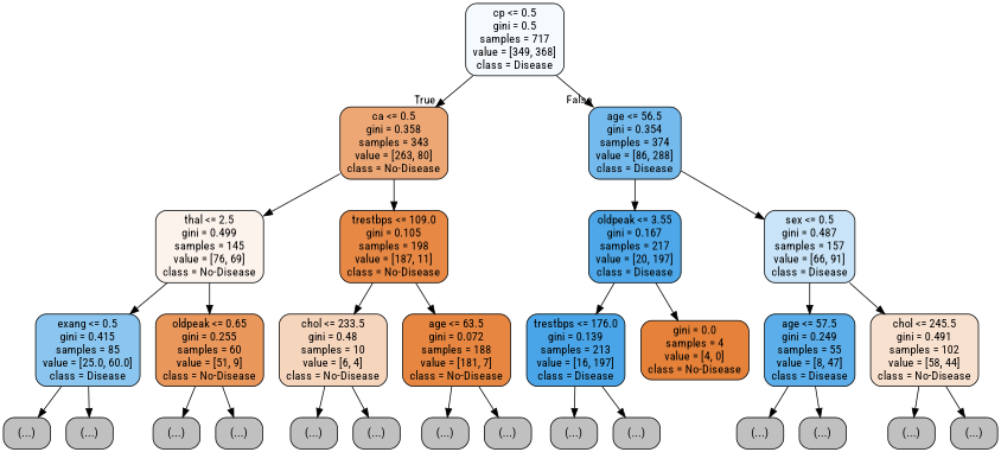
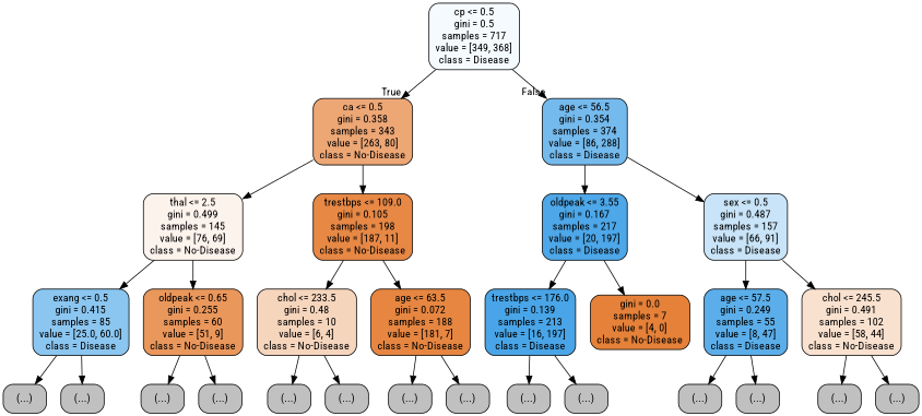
  digraph {
    fontname="Roboto Condensed"
    node [color=black fillcolor="#C0C0C0" fontname="Roboto Condensed" shape=box style="filled, rounded"]
    edge [fontname="Roboto Condensed"]
    n1 [fillcolor="#f5fafe" label="cp <= 0.5\ngini = 0.5\nsamples = 717\nvalue = [349, 368]\nclass = Disease"]
    n2 [fillcolor="#eda775" label="ca <= 0.5\ngini = 0.358\nsamples = 343\nvalue = [263, 80]\nclass = No‑Disease"]
    n3 [fillcolor="#74baed" label="age <= 56.5\ngini = 0.354\nsamples = 374\nvalue = [86, 288]\nclass = Disease"]
    n4 [fillcolor="#fdf3ed" label="thal <= 2.5\ngini = 0.499\nsamples = 145\nvalue = [76, 69]\nclass = No‑Disease"]
    n5 [fillcolor="#e78845" label="trestbps <= 109.0\ngini = 0.105\nsamples = 198\nvalue = [187, 11]\nclass = No‑Disease"]
    n6 [fillcolor="#8bc6f0" label="exang <= 0.5\ngini = 0.415\nsamples = 85\nvalue = [25.0, 60.0]\nclass = Disease"]
    n7 [fillcolor="#ea975c" label="oldpeak <= 0.65\ngini = 0.255\nsamples = 60\nvalue = [51, 9]\nclass = No‑Disease"]
    n8 [label="(...)"]
    n9 [label="(...)"]
    n10 [label="(...)"]
    n11 [label="(...)"]
    n12 [fillcolor="#f6d5bd" label="chol <= 233.5\ngini = 0.48\nsamples = 10\nvalue = [6, 4]\nclass = No‑Disease"]
    n13 [fillcolor="#e68641" label="age <= 63.5\ngini = 0.072\nsamples = 188\nvalue = [181, 7]\nclass = No‑Disease"]
    n14 [label="(...)"]
    n15 [label="(...)"]
    n16 [label="(...)"]
    n17 [label="(...)"]
    n18 [fillcolor="#4da7e8" label="oldpeak <= 3.55\ngini = 0.167\nsamples = 217\nvalue = [20, 197]\nclass = Disease"]
    n19 [fillcolor="#c9e4f8" label="sex <= 0.5\ngini = 0.487\nsamples = 157\nvalue = [66, 91]\nclass = Disease"]
    n20 [fillcolor="#49a5e7" label="trestbps <= 176.0\ngini = 0.139\nsamples = 213\nvalue = [16, 197]\nclass = Disease"]
-   n21 [fillcolor="#e58139" label="gini = 0.0\nsamples = 4\nvalue = [4, 0]\nclass = No‑Disease"]
+   n21 [fillcolor="#e58139" label="gini = 0.0\nsamples = 7\nvalue = [4, 0]\nclass = No‑Disease"]
    n22 [label="(...)"]
    n23 [label="(...)"]
    n24 [fillcolor="#5baee9" label="age <= 57.5\ngini = 0.249\nsamples = 55\nvalue = [8, 47]\nclass = Disease"]
    n25 [fillcolor="#f9e1cf" label="chol <= 245.5\ngini = 0.491\nsamples = 102\nvalue = [58, 44]\nclass = No‑Disease"]
    n26 [label="(...)"]
    n27 [label="(...)"]
    n28 [label="(...)"]
    n29 [label="(...)"]
    n1 -> n2 [headlabel=True labelangle=45 labeldistance=2.5]
    n1 -> n3 [headlabel=False labelangle=-45 labeldistance=2.5]
    n2 -> n4
    n2 -> n5
    n3 -> n18
    n3 -> n19
    n4 -> n6
    n4 -> n7
    n5 -> n12
    n5 -> n13
    n6 -> n8
    n6 -> n9
    n7 -> n10
    n7 -> n11
    n12 -> n14
    n12 -> n15
    n13 -> n16
    n13 -> n17
    n18 -> n20
    n18 -> n21
    n19 -> n24
    n19 -> n25
    n20 -> n22
    n20 -> n23
    n24 -> n26
    n24 -> n27
    n25 -> n28
    n25 -> n29
  }
